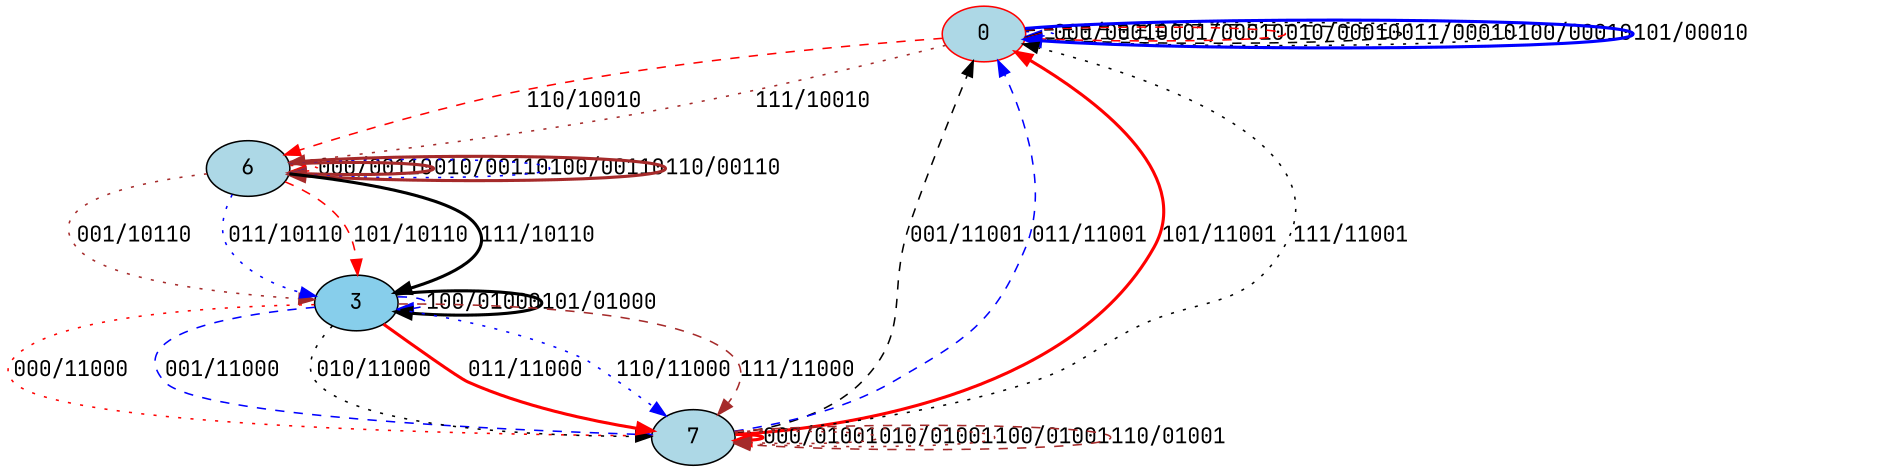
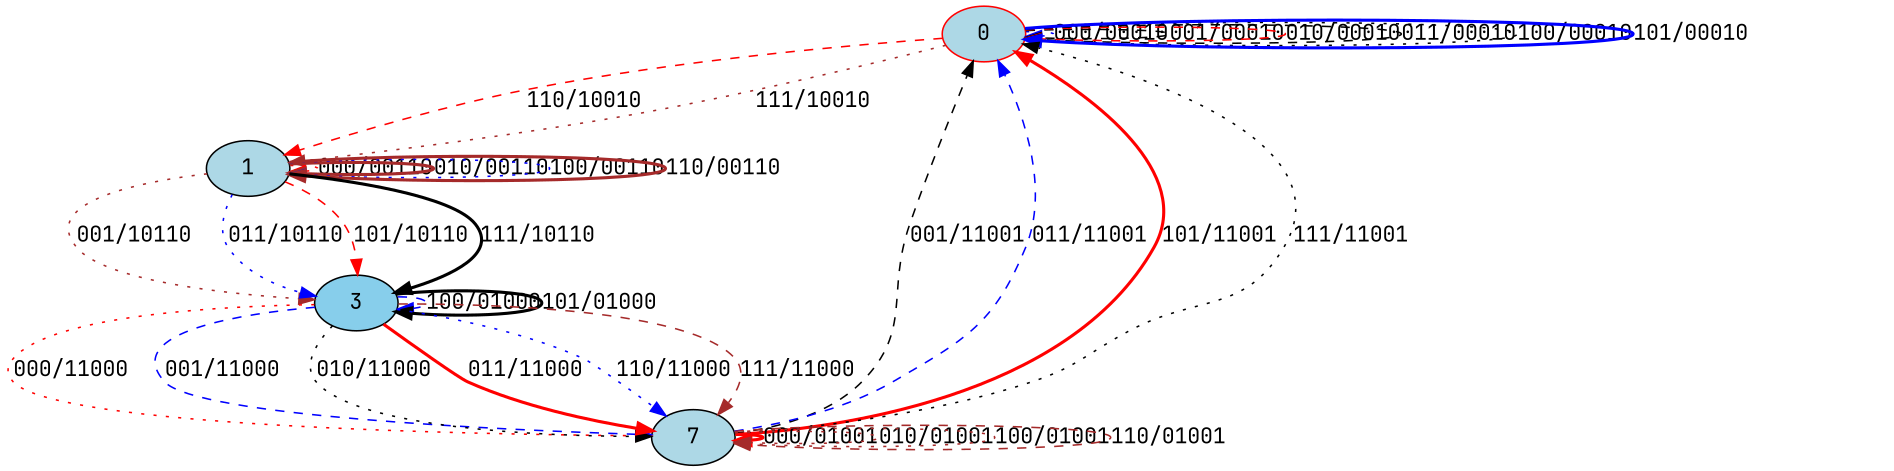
  digraph {
    fontname="JetBrains Mono"
    node [fillcolor=lightblue fontname="JetBrains Mono" style=filled]
    edge [color=blue fontname="JetBrains Mono" style=dotted]
    0 [color=red]
-   1 [label=6]
+   1
    3 [fillcolor=skyblue]
    n4 [label=7]
    0 -> 0 [label="000/00010"]
    0 -> 0 [color=black label="001/00010" style=dashed]
    0 -> 0 [color=red label="010/00010" style=dashed]
    0 -> 0 [color=black label="011/00010" style=dashed]
    0 -> 0 [color=black label="100/00010"]
    0 -> 0 [label="101/00010" style=bold]
    0 -> 1 [color=red label="110/10010" style=dashed]
    0 -> 1 [color=brown label="111/10010"]
    1 -> 1 [color=red label="000/00110"]
    1 -> 1 [color=brown label="010/00110" style=bold]
    1 -> 1 [label="100/00110"]
    1 -> 1 [color=brown label="110/00110" style=bold]
    1 -> 3 [color=brown label="001/10110"]
    1 -> 3 [label="011/10110"]
    1 -> 3 [color=red label="101/10110" style=dashed]
    1 -> 3 [color=black label="111/10110" style=bold]
    3 -> 3 [label="100/01000" style=dashed]
    3 -> 3 [color=black label="101/01000" style=bold]
    3 -> n4 [color=red label="000/11000"]
    3 -> n4 [label="001/11000" style=dashed]
    3 -> n4 [color=black label="010/11000"]
    3 -> n4 [color=red label="011/11000" style=bold]
    3 -> n4 [label="110/11000"]
    3 -> n4 [color=brown label="111/11000" style=dashed]
    n4 -> 0 [color=black label="001/11001" style=dashed]
    n4 -> 0 [label="011/11001" style=dashed]
    n4 -> 0 [color=red label="101/11001" style=bold]
    n4 -> 0 [color=black label="111/11001"]
    n4 -> n4 [color=red label="000/01001" style=bold]
    n4 -> n4 [color=brown label="010/01001"]
    n4 -> n4 [color=brown label="100/01001"]
    n4 -> n4 [color=brown label="110/01001" style=dashed]
  }
